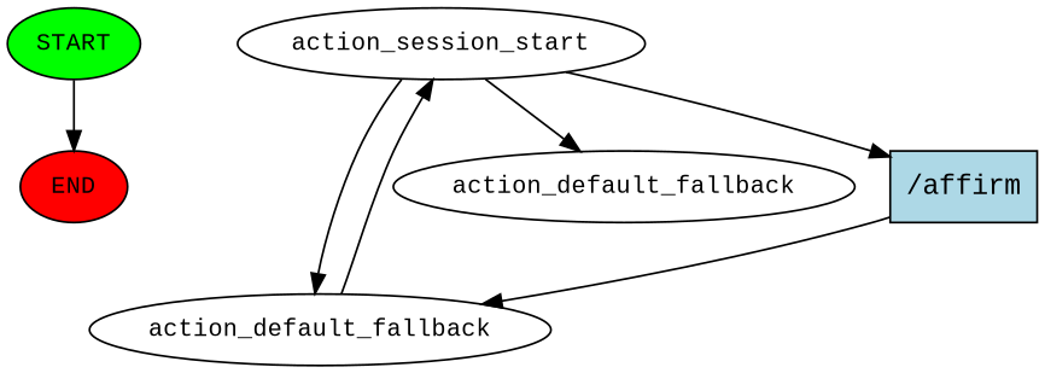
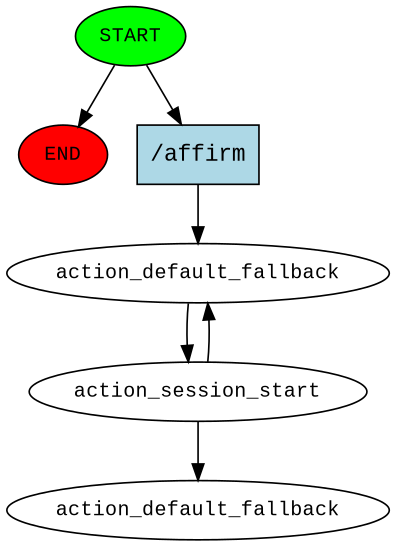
  digraph {
    fontname="Liberation Mono"
    node [fontname="Liberation Mono" fontsize=12]
    edge [fontname="Liberation Mono"]
    n1 [fillcolor=green label=START style=filled]
    n2 [fillcolor=red label=END style=filled]
    n3 [label=action_session_start]
    n4 [label=action_default_fallback]
    n5 [label=action_default_fallback]
    n6 [fillcolor=lightblue label="/affirm" shape=rect style=filled fontsize=""]
    n1 -> n2
    n3 -> n4
    n3 -> n5
-   n3 -> n6
+   n1 -> n6
    n4 -> n3
    n6 -> n4
  }
